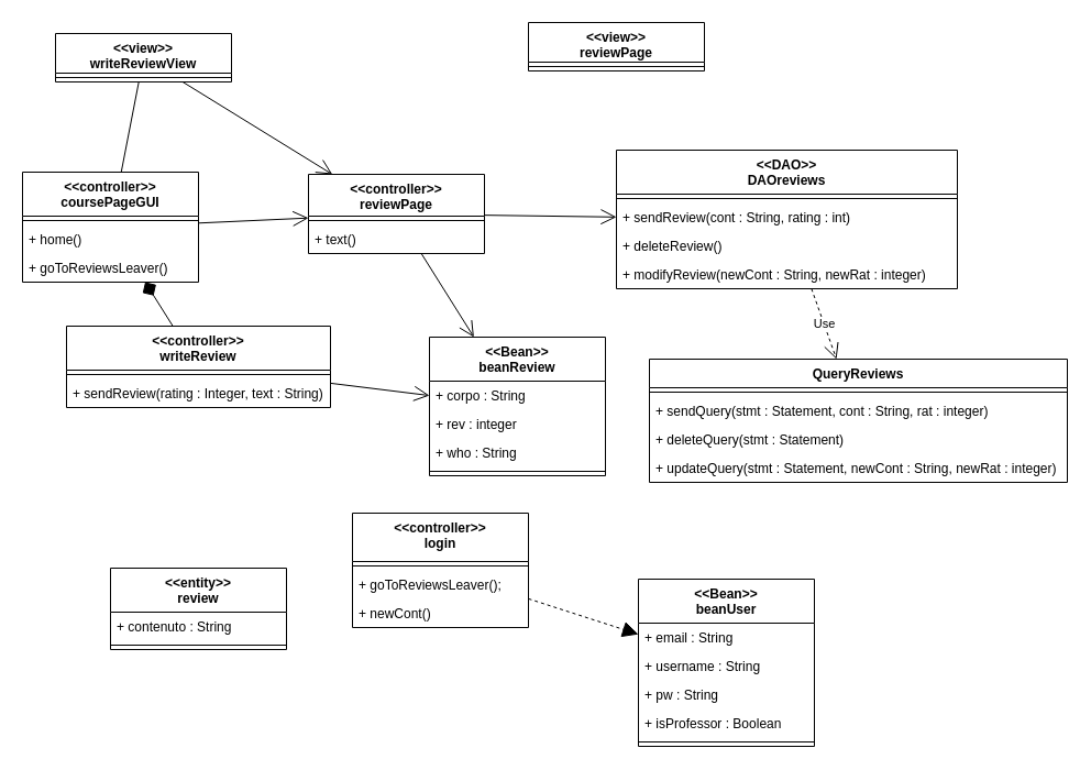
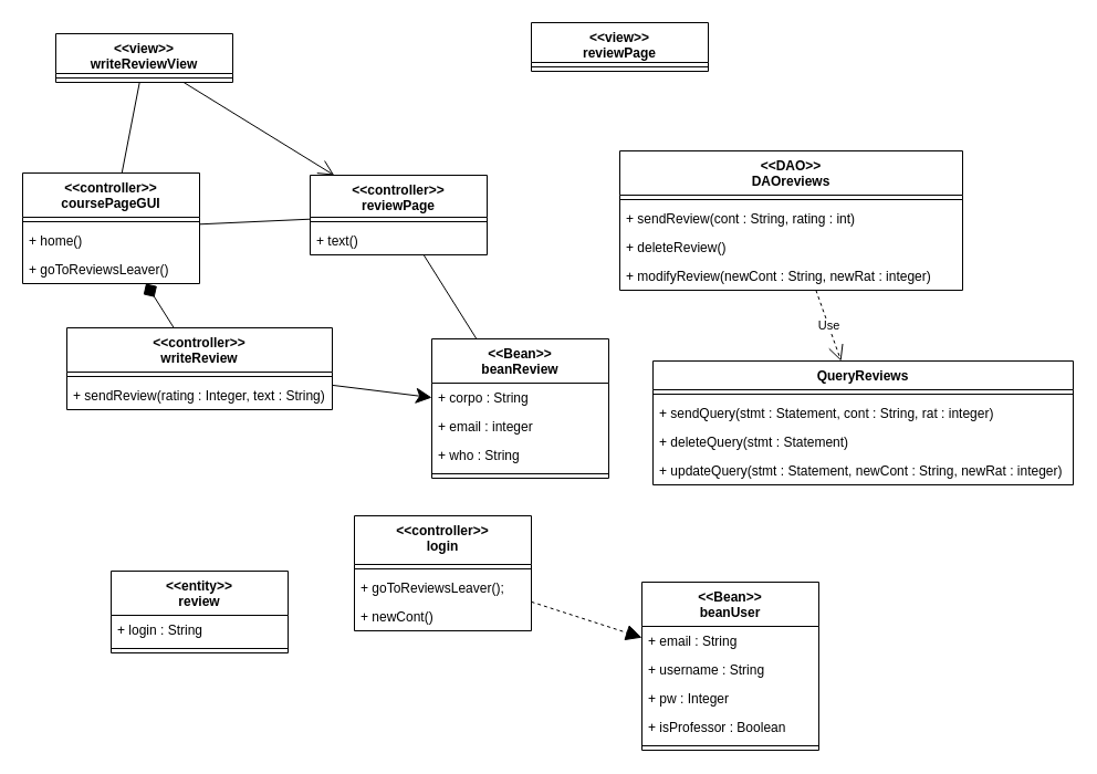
  <mxCell id="0" />
  <mxCell id="1" parent="0" />
  <mxCell id="2" value="&amp;lt;&amp;lt;controller&amp;gt;&amp;gt;&lt;br&gt;writeReview" style="swimlane;fontStyle=1;align=center;verticalAlign=top;childLayout=stackLayout;horizontal=1;startSize=40;horizontalStack=0;resizeParent=1;resizeParentMax=0;resizeLast=0;collapsible=1;marginBottom=0;whiteSpace=wrap;html=1;" vertex="1" parent="1"><mxGeometry x="60" y="296" width="240" height="74" as="geometry" /></mxCell>
  <mxCell id="3" value="" style="line;strokeWidth=1;fillColor=none;align=left;verticalAlign=middle;spacingTop=-1;spacingLeft=3;spacingRight=3;rotatable=0;labelPosition=right;points=[];portConstraint=eastwest;strokeColor=inherit;" vertex="1" parent="2"><mxGeometry y="40" width="240" height="8" as="geometry" /></mxCell>
  <mxCell id="4" value="+ sendReview(rating : Integer, text : String)" style="text;strokeColor=none;fillColor=none;align=left;verticalAlign=top;spacingLeft=4;spacingRight=4;overflow=hidden;rotatable=0;points=[[0,0.5],[1,0.5]];portConstraint=eastwest;whiteSpace=wrap;html=1;" vertex="1" parent="2"><mxGeometry y="48" width="240" height="26" as="geometry" /></mxCell>
  <mxCell id="5" value="&amp;lt;&amp;lt;controller&amp;gt;&amp;gt;&lt;br&gt;coursePageGUI" style="swimlane;fontStyle=1;align=center;verticalAlign=top;childLayout=stackLayout;horizontal=1;startSize=40;horizontalStack=0;resizeParent=1;resizeParentMax=0;resizeLast=0;collapsible=1;marginBottom=0;whiteSpace=wrap;html=1;" vertex="1" parent="1"><mxGeometry x="20" y="156" width="160" height="100" as="geometry" /></mxCell>
  <mxCell id="6" value="" style="line;strokeWidth=1;fillColor=none;align=left;verticalAlign=middle;spacingTop=-1;spacingLeft=3;spacingRight=3;rotatable=0;labelPosition=right;points=[];portConstraint=eastwest;strokeColor=inherit;" vertex="1" parent="5"><mxGeometry y="40" width="160" height="8" as="geometry" /></mxCell>
  <mxCell id="7" value="+ home()" style="text;strokeColor=none;fillColor=none;align=left;verticalAlign=top;spacingLeft=4;spacingRight=4;overflow=hidden;rotatable=0;points=[[0,0.5],[1,0.5]];portConstraint=eastwest;whiteSpace=wrap;html=1;" vertex="1" parent="5"><mxGeometry y="48" width="160" height="26" as="geometry" /></mxCell>
  <mxCell id="8" value="+ goToReviewsLeaver()" style="text;strokeColor=none;fillColor=none;align=left;verticalAlign=top;spacingLeft=4;spacingRight=4;overflow=hidden;rotatable=0;points=[[0,0.5],[1,0.5]];portConstraint=eastwest;whiteSpace=wrap;html=1;" vertex="1" parent="5"><mxGeometry y="74" width="160" height="26" as="geometry" /></mxCell>
  <mxCell id="9" value="&amp;lt;&amp;lt;controller&amp;gt;&amp;gt;&lt;br&gt;reviewPage" style="swimlane;fontStyle=1;align=center;verticalAlign=top;childLayout=stackLayout;horizontal=1;startSize=38;horizontalStack=0;resizeParent=1;resizeParentMax=0;resizeLast=0;collapsible=1;marginBottom=0;whiteSpace=wrap;html=1;" vertex="1" parent="1"><mxGeometry x="280" y="158" width="160" height="72" as="geometry" /></mxCell>
  <mxCell id="10" value="" style="line;strokeWidth=1;fillColor=none;align=left;verticalAlign=middle;spacingTop=-1;spacingLeft=3;spacingRight=3;rotatable=0;labelPosition=right;points=[];portConstraint=eastwest;strokeColor=inherit;" vertex="1" parent="9"><mxGeometry y="38" width="160" height="8" as="geometry" /></mxCell>
  <mxCell id="11" value="+ text()" style="text;strokeColor=none;fillColor=none;align=left;verticalAlign=top;spacingLeft=4;spacingRight=4;overflow=hidden;rotatable=0;points=[[0,0.5],[1,0.5]];portConstraint=eastwest;whiteSpace=wrap;html=1;" vertex="1" parent="9"><mxGeometry y="46" width="160" height="26" as="geometry" /></mxCell>
  <mxCell id="12" value="&amp;lt;&amp;lt;view&amp;gt;&amp;gt;&lt;br&gt;reviewPage" style="swimlane;fontStyle=1;align=center;verticalAlign=top;childLayout=stackLayout;horizontal=1;startSize=36;horizontalStack=0;resizeParent=1;resizeParentMax=0;resizeLast=0;collapsible=1;marginBottom=0;whiteSpace=wrap;html=1;" vertex="1" parent="1"><mxGeometry x="480" y="20" width="160" height="44" as="geometry" /></mxCell>
  <mxCell id="13" value="" style="line;strokeWidth=1;fillColor=none;align=left;verticalAlign=middle;spacingTop=-1;spacingLeft=3;spacingRight=3;rotatable=0;labelPosition=right;points=[];portConstraint=eastwest;strokeColor=inherit;" vertex="1" parent="12"><mxGeometry y="36" width="160" height="8" as="geometry" /></mxCell>
  <mxCell id="14" value="&amp;lt;&amp;lt;entity&amp;gt;&amp;gt;&lt;br&gt;review" style="swimlane;fontStyle=1;align=center;verticalAlign=top;childLayout=stackLayout;horizontal=1;startSize=40;horizontalStack=0;resizeParent=1;resizeParentMax=0;resizeLast=0;collapsible=1;marginBottom=0;whiteSpace=wrap;html=1;" vertex="1" parent="1"><mxGeometry x="100" y="516" width="160" height="74" as="geometry" /></mxCell>
- <mxCell id="15" value="+ contenuto : String" style="text;strokeColor=none;fillColor=none;align=left;verticalAlign=top;spacingLeft=4;spacingRight=4;overflow=hidden;rotatable=0;points=[[0,0.5],[1,0.5]];portConstraint=eastwest;whiteSpace=wrap;html=1;" vertex="1" parent="14"><mxGeometry y="40" width="160" height="26" as="geometry" /></mxCell>
+ <mxCell id="15" value="+ login : String" style="text;strokeColor=none;fillColor=none;align=left;verticalAlign=top;spacingLeft=4;spacingRight=4;overflow=hidden;rotatable=0;points=[[0,0.5],[1,0.5]];portConstraint=eastwest;whiteSpace=wrap;html=1;" vertex="1" parent="14"><mxGeometry y="40" width="160" height="26" as="geometry" /></mxCell>
  <mxCell id="16" value="" style="line;strokeWidth=1;fillColor=none;align=left;verticalAlign=middle;spacingTop=-1;spacingLeft=3;spacingRight=3;rotatable=0;labelPosition=right;points=[];portConstraint=eastwest;strokeColor=inherit;" vertex="1" parent="14"><mxGeometry y="66" width="160" height="8" as="geometry" /></mxCell>
  <mxCell id="17" value="&amp;lt;&amp;lt;controller&amp;gt;&amp;gt;&lt;br&gt;login" style="swimlane;fontStyle=1;align=center;verticalAlign=top;childLayout=stackLayout;horizontal=1;startSize=44;horizontalStack=0;resizeParent=1;resizeParentMax=0;resizeLast=0;collapsible=1;marginBottom=0;whiteSpace=wrap;html=1;" vertex="1" parent="1"><mxGeometry x="320" y="466" width="160" height="104" as="geometry" /></mxCell>
  <mxCell id="18" value="" style="line;strokeWidth=1;fillColor=none;align=left;verticalAlign=middle;spacingTop=-1;spacingLeft=3;spacingRight=3;rotatable=0;labelPosition=right;points=[];portConstraint=eastwest;strokeColor=inherit;" vertex="1" parent="17"><mxGeometry y="44" width="160" height="8" as="geometry" /></mxCell>
  <mxCell id="19" value="+ goToReviewsLeaver();" style="text;strokeColor=none;fillColor=none;align=left;verticalAlign=top;spacingLeft=4;spacingRight=4;overflow=hidden;rotatable=0;points=[[0,0.5],[1,0.5]];portConstraint=eastwest;whiteSpace=wrap;html=1;" vertex="1" parent="17"><mxGeometry y="52" width="160" height="26" as="geometry" /></mxCell>
  <mxCell id="20" value="+ newCont()" style="text;strokeColor=none;fillColor=none;align=left;verticalAlign=top;spacingLeft=4;spacingRight=4;overflow=hidden;rotatable=0;points=[[0,0.5],[1,0.5]];portConstraint=eastwest;whiteSpace=wrap;html=1;" vertex="1" parent="17"><mxGeometry y="78" width="160" height="26" as="geometry" /></mxCell>
  <mxCell id="21" value="" style="endArrow=diamond;endFill=1;endSize=12;html=1;rounded=0;" edge="1" parent="1" source="2" target="5"><mxGeometry width="160" relative="1" as="geometry"><mxPoint x="267" y="380" as="sourcePoint" /><mxPoint x="380" y="434" as="targetPoint" /></mxGeometry></mxCell>
- <mxCell id="22" value="" style="endArrow=open;endFill=1;endSize=12;html=1;rounded=0;" edge="1" parent="1" source="5" target="9"><mxGeometry width="160" relative="1" as="geometry"><mxPoint x="178" y="306" as="sourcePoint" /><mxPoint x="142" y="200" as="targetPoint" /></mxGeometry></mxCell>
+ <mxCell id="22" value="" style="endArrow=none;endFill=1;endSize=12;html=1;rounded=0;" edge="1" parent="1" source="5" target="9"><mxGeometry width="160" relative="1" as="geometry"><mxPoint x="178" y="306" as="sourcePoint" /><mxPoint x="142" y="200" as="targetPoint" /></mxGeometry></mxCell>
  <mxCell id="23" value="&amp;lt;&amp;lt;view&amp;gt;&amp;gt;&lt;br&gt;writeReviewView" style="swimlane;fontStyle=1;align=center;verticalAlign=top;childLayout=stackLayout;horizontal=1;startSize=36;horizontalStack=0;resizeParent=1;resizeParentMax=0;resizeLast=0;collapsible=1;marginBottom=0;whiteSpace=wrap;html=1;" vertex="1" parent="1"><mxGeometry x="50" y="30" width="160" height="44" as="geometry" /></mxCell>
  <mxCell id="24" value="" style="line;strokeWidth=1;fillColor=none;align=left;verticalAlign=middle;spacingTop=-1;spacingLeft=3;spacingRight=3;rotatable=0;labelPosition=right;points=[];portConstraint=eastwest;strokeColor=inherit;" vertex="1" parent="23"><mxGeometry y="36" width="160" height="8" as="geometry" /></mxCell>
  <mxCell id="25" value="" style="endArrow=none;endFill=1;endSize=12;html=1;rounded=0;" edge="1" parent="1" source="5" target="23"><mxGeometry width="160" relative="1" as="geometry"><mxPoint x="417" y="168" as="sourcePoint" /><mxPoint x="541" y="74" as="targetPoint" /></mxGeometry></mxCell>
  <mxCell id="26" value="&amp;lt;&amp;lt;Bean&amp;gt;&amp;gt;&lt;br&gt;beanUser" style="swimlane;fontStyle=1;align=center;verticalAlign=top;childLayout=stackLayout;horizontal=1;startSize=40;horizontalStack=0;resizeParent=1;resizeParentMax=0;resizeLast=0;collapsible=1;marginBottom=0;whiteSpace=wrap;html=1;" vertex="1" parent="1"><mxGeometry x="580" y="526" width="160" height="152" as="geometry" /></mxCell>
  <mxCell id="27" value="+ email : String" style="text;strokeColor=none;fillColor=none;align=left;verticalAlign=top;spacingLeft=4;spacingRight=4;overflow=hidden;rotatable=0;points=[[0,0.5],[1,0.5]];portConstraint=eastwest;whiteSpace=wrap;html=1;" vertex="1" parent="26"><mxGeometry y="40" width="160" height="26" as="geometry" /></mxCell>
  <mxCell id="28" value="+ username : String" style="text;strokeColor=none;fillColor=none;align=left;verticalAlign=top;spacingLeft=4;spacingRight=4;overflow=hidden;rotatable=0;points=[[0,0.5],[1,0.5]];portConstraint=eastwest;whiteSpace=wrap;html=1;" vertex="1" parent="26"><mxGeometry y="66" width="160" height="26" as="geometry" /></mxCell>
- <mxCell id="29" value="+ pw : String" style="text;strokeColor=none;fillColor=none;align=left;verticalAlign=top;spacingLeft=4;spacingRight=4;overflow=hidden;rotatable=0;points=[[0,0.5],[1,0.5]];portConstraint=eastwest;whiteSpace=wrap;html=1;" vertex="1" parent="26"><mxGeometry y="92" width="160" height="26" as="geometry" /></mxCell>
+ <mxCell id="29" value="+ pw : Integer" style="text;strokeColor=none;fillColor=none;align=left;verticalAlign=top;spacingLeft=4;spacingRight=4;overflow=hidden;rotatable=0;points=[[0,0.5],[1,0.5]];portConstraint=eastwest;whiteSpace=wrap;html=1;" vertex="1" parent="26"><mxGeometry y="92" width="160" height="26" as="geometry" /></mxCell>
  <mxCell id="30" value="+ isProfessor : Boolean" style="text;strokeColor=none;fillColor=none;align=left;verticalAlign=top;spacingLeft=4;spacingRight=4;overflow=hidden;rotatable=0;points=[[0,0.5],[1,0.5]];portConstraint=eastwest;whiteSpace=wrap;html=1;" vertex="1" parent="26"><mxGeometry y="118" width="160" height="26" as="geometry" /></mxCell>
  <mxCell id="31" value="" style="line;strokeWidth=1;fillColor=none;align=left;verticalAlign=middle;spacingTop=-1;spacingLeft=3;spacingRight=3;rotatable=0;labelPosition=right;points=[];portConstraint=eastwest;strokeColor=inherit;" vertex="1" parent="26"><mxGeometry y="144" width="160" height="8" as="geometry" /></mxCell>
  <mxCell id="32" value="" style="endArrow=block;endSize=12;dashed=1;html=1;rounded=0;" edge="1" parent="1" target="26" source="17"><mxGeometry width="160" relative="1" as="geometry"><mxPoint x="655" y="614" as="sourcePoint" /><mxPoint x="460" y="676" as="targetPoint" /></mxGeometry></mxCell>
  <mxCell id="33" value="&amp;lt;&amp;lt;Bean&amp;gt;&amp;gt;&lt;br&gt;beanReview" style="swimlane;fontStyle=1;align=center;verticalAlign=top;childLayout=stackLayout;horizontal=1;startSize=40;horizontalStack=0;resizeParent=1;resizeParentMax=0;resizeLast=0;collapsible=1;marginBottom=0;whiteSpace=wrap;html=1;" vertex="1" parent="1"><mxGeometry x="390" y="306" width="160" height="126" as="geometry" /></mxCell>
  <mxCell id="34" value="+ corpo : String" style="text;strokeColor=none;fillColor=none;align=left;verticalAlign=top;spacingLeft=4;spacingRight=4;overflow=hidden;rotatable=0;points=[[0,0.5],[1,0.5]];portConstraint=eastwest;whiteSpace=wrap;html=1;" vertex="1" parent="33"><mxGeometry y="40" width="160" height="26" as="geometry" /></mxCell>
- <mxCell id="35" value="+ rev : integer" style="text;strokeColor=none;fillColor=none;align=left;verticalAlign=top;spacingLeft=4;spacingRight=4;overflow=hidden;rotatable=0;points=[[0,0.5],[1,0.5]];portConstraint=eastwest;whiteSpace=wrap;html=1;" vertex="1" parent="33"><mxGeometry y="66" width="160" height="26" as="geometry" /></mxCell>
+ <mxCell id="35" value="+ email : integer" style="text;strokeColor=none;fillColor=none;align=left;verticalAlign=top;spacingLeft=4;spacingRight=4;overflow=hidden;rotatable=0;points=[[0,0.5],[1,0.5]];portConstraint=eastwest;whiteSpace=wrap;html=1;" vertex="1" parent="33"><mxGeometry y="66" width="160" height="26" as="geometry" /></mxCell>
  <mxCell id="36" value="+ who : String" style="text;strokeColor=none;fillColor=none;align=left;verticalAlign=top;spacingLeft=4;spacingRight=4;overflow=hidden;rotatable=0;points=[[0,0.5],[1,0.5]];portConstraint=eastwest;whiteSpace=wrap;html=1;" vertex="1" parent="33"><mxGeometry y="92" width="160" height="26" as="geometry" /></mxCell>
  <mxCell id="37" value="" style="line;strokeWidth=1;fillColor=none;align=left;verticalAlign=middle;spacingTop=-1;spacingLeft=3;spacingRight=3;rotatable=0;labelPosition=right;points=[];portConstraint=eastwest;strokeColor=inherit;" vertex="1" parent="33"><mxGeometry y="118" width="160" height="8" as="geometry" /></mxCell>
- <mxCell id="38" value="" style="endArrow=open;endFill=1;endSize=12;html=1;rounded=0;" edge="1" parent="1" source="9" target="33"><mxGeometry width="160" relative="1" as="geometry"><mxPoint x="417" y="168" as="sourcePoint" /><mxPoint x="541" y="74" as="targetPoint" /></mxGeometry></mxCell>
- <mxCell id="39" value="" style="endArrow=open;endFill=1;endSize=12;html=1;rounded=0;" edge="1" parent="1" source="2" target="33"><mxGeometry width="160" relative="1" as="geometry"><mxPoint x="450" y="230" as="sourcePoint" /><mxPoint x="500" y="247" as="targetPoint" /></mxGeometry></mxCell>
+ <mxCell id="38" value="" style="endArrow=none;endFill=1;endSize=12;html=1;rounded=0;" edge="1" parent="1" source="9" target="33"><mxGeometry width="160" relative="1" as="geometry"><mxPoint x="417" y="168" as="sourcePoint" /><mxPoint x="541" y="74" as="targetPoint" /></mxGeometry></mxCell>
+ <mxCell id="39" value="" style="endArrow=classic;endFill=1;endSize=12;html=1;rounded=0;" edge="1" parent="1" source="2" target="33"><mxGeometry width="160" relative="1" as="geometry"><mxPoint x="450" y="230" as="sourcePoint" /><mxPoint x="500" y="247" as="targetPoint" /></mxGeometry></mxCell>
  <mxCell id="40" value="" style="endArrow=open;endFill=1;endSize=12;html=1;rounded=0;" edge="1" parent="1" source="23" target="9"><mxGeometry width="160" relative="1" as="geometry"><mxPoint x="133" y="166" as="sourcePoint" /><mxPoint x="138" y="84" as="targetPoint" /></mxGeometry></mxCell>
  <mxCell id="41" value="&amp;lt;&amp;lt;DAO&amp;gt;&amp;gt;&lt;br&gt;DAOreviews" style="swimlane;fontStyle=1;align=center;verticalAlign=top;childLayout=stackLayout;horizontal=1;startSize=40;horizontalStack=0;resizeParent=1;resizeParentMax=0;resizeLast=0;collapsible=1;marginBottom=0;whiteSpace=wrap;html=1;" vertex="1" parent="1"><mxGeometry x="560" y="136" width="310" height="126" as="geometry" /></mxCell>
  <mxCell id="42" value="" style="line;strokeWidth=1;fillColor=none;align=left;verticalAlign=middle;spacingTop=-1;spacingLeft=3;spacingRight=3;rotatable=0;labelPosition=right;points=[];portConstraint=eastwest;strokeColor=inherit;" vertex="1" parent="41"><mxGeometry y="40" width="310" height="8" as="geometry" /></mxCell>
  <mxCell id="43" value="+ sendReview(cont : String, rating : int)" style="text;strokeColor=none;fillColor=none;align=left;verticalAlign=top;spacingLeft=4;spacingRight=4;overflow=hidden;rotatable=0;points=[[0,0.5],[1,0.5]];portConstraint=eastwest;whiteSpace=wrap;html=1;" vertex="1" parent="41"><mxGeometry y="48" width="310" height="26" as="geometry" /></mxCell>
  <mxCell id="44" value="+ deleteReview()" style="text;strokeColor=none;fillColor=none;align=left;verticalAlign=top;spacingLeft=4;spacingRight=4;overflow=hidden;rotatable=0;points=[[0,0.5],[1,0.5]];portConstraint=eastwest;whiteSpace=wrap;html=1;" vertex="1" parent="41"><mxGeometry y="74" width="310" height="26" as="geometry" /></mxCell>
  <mxCell id="45" value="+ modifyReview(newCont : String, newRat : integer)" style="text;strokeColor=none;fillColor=none;align=left;verticalAlign=top;spacingLeft=4;spacingRight=4;overflow=hidden;rotatable=0;points=[[0,0.5],[1,0.5]];portConstraint=eastwest;whiteSpace=wrap;html=1;" vertex="1" parent="41"><mxGeometry y="100" width="310" height="26" as="geometry" /></mxCell>
- <mxCell id="46" value="" style="endArrow=open;endFill=1;endSize=12;html=1;rounded=0;" edge="1" parent="1" source="9" target="41"><mxGeometry width="160" relative="1" as="geometry"><mxPoint x="393" y="240" as="sourcePoint" /><mxPoint x="440" y="316" as="targetPoint" /></mxGeometry></mxCell>
  <mxCell id="47" value="QueryReviews" style="swimlane;fontStyle=1;align=center;verticalAlign=top;childLayout=stackLayout;horizontal=1;startSize=26;horizontalStack=0;resizeParent=1;resizeParentMax=0;resizeLast=0;collapsible=1;marginBottom=0;whiteSpace=wrap;html=1;" vertex="1" parent="1"><mxGeometry x="590" y="326" width="380" height="112" as="geometry" /></mxCell>
  <mxCell id="48" value="" style="line;strokeWidth=1;fillColor=none;align=left;verticalAlign=middle;spacingTop=-1;spacingLeft=3;spacingRight=3;rotatable=0;labelPosition=right;points=[];portConstraint=eastwest;strokeColor=inherit;" vertex="1" parent="47"><mxGeometry y="26" width="380" height="8" as="geometry" /></mxCell>
  <mxCell id="49" value="+ sendQuery(stmt : Statement, cont : String, rat : integer)" style="text;strokeColor=none;fillColor=none;align=left;verticalAlign=top;spacingLeft=4;spacingRight=4;overflow=hidden;rotatable=0;points=[[0,0.5],[1,0.5]];portConstraint=eastwest;whiteSpace=wrap;html=1;" vertex="1" parent="47"><mxGeometry y="34" width="380" height="26" as="geometry" /></mxCell>
  <mxCell id="50" value="+ deleteQuery(stmt : Statement)" style="text;strokeColor=none;fillColor=none;align=left;verticalAlign=top;spacingLeft=4;spacingRight=4;overflow=hidden;rotatable=0;points=[[0,0.5],[1,0.5]];portConstraint=eastwest;whiteSpace=wrap;html=1;" vertex="1" parent="47"><mxGeometry y="60" width="380" height="26" as="geometry" /></mxCell>
  <mxCell id="51" value="+ updateQuery(stmt : Statement, newCont : String, newRat : integer)" style="text;strokeColor=none;fillColor=none;align=left;verticalAlign=top;spacingLeft=4;spacingRight=4;overflow=hidden;rotatable=0;points=[[0,0.5],[1,0.5]];portConstraint=eastwest;whiteSpace=wrap;html=1;" vertex="1" parent="47"><mxGeometry y="86" width="380" height="26" as="geometry" /></mxCell>
  <mxCell id="52" value="Use" style="endArrow=open;endSize=12;dashed=1;html=1;rounded=0;" edge="1" parent="1" source="41" target="47"><mxGeometry width="160" relative="1" as="geometry"><mxPoint x="680" y="276" as="sourcePoint" /><mxPoint x="840" y="276" as="targetPoint" /></mxGeometry></mxCell>
